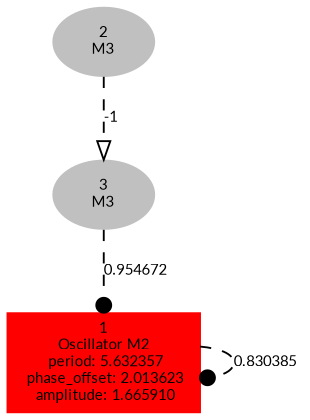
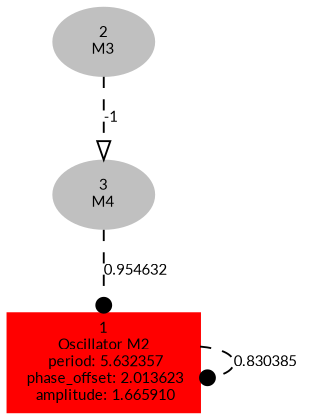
  digraph {
    fontname=Lato
    forcelabels=true
    node [color=grey fontname=Lato fontsize=8 style=filled]
    edge [arrowhead=dot fontname=Lato fontsize=8 style=dashed]
    n1 [color=red label=<1<BR />Oscillator M2<BR /> period: 5.632357<BR /> phase_offset: 2.013623<BR /> amplitude: 1.665910> shape=box]
    n2 [label=<2<BR/>M3>]
-   n3 [label=<3<BR/>M3>]
+   n3 [label=<3<BR/>M4>]
    n1 -> n1 [label="0.830385 "]
    n2 -> n3 [arrowhead=onormal label="-1 "]
-   n3 -> n1 [label="0.954672 "]
+   n3 -> n1 [label="0.954632 "]
  }
